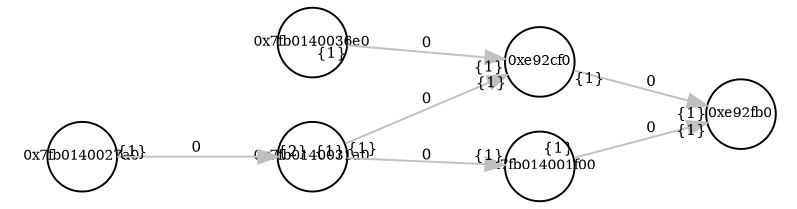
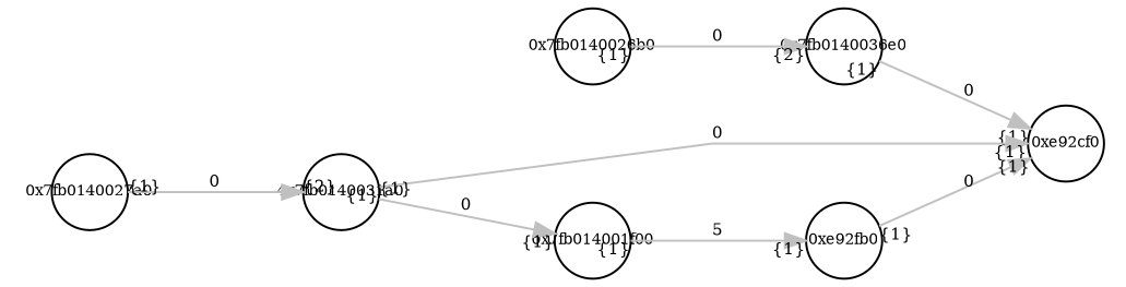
  digraph {
    rankdir=LR
    splines=false
    node [fixedsize=shape fontsize=7 shape=circle]
    edge [color=grey fontsize=8 headlabel="{1}" labelsize=4 taillabel="{1}"]
+   n1 [label="0x7fb0140026b0"]
    n2 [label="0x7fb0140036e0"]
    n3 [label="0xe92cf0"]
    n4 [label="0x7fb0140027a0"]
-   n5 [label="0x7fb0140031a0"]
+   n5 [label="4x7fb0140031a0"]
    n6 [label="0x7fb014001f00"]
    n7 [label="0xe92fb0"]
+   n1 -> n2 [headlabel="{2}" label=0]
    n2 -> n3 [label=0]
-   n3 -> n7 [label=0]
+   n7 -> n3 [label=0]
    n4 -> n5 [headlabel="{2}" label=0]
    n5 -> n3 [label=0]
    n5 -> n6 [label=0]
-   n6 -> n7 [label=0]
+   n6 -> n7 [label=5]
  }
